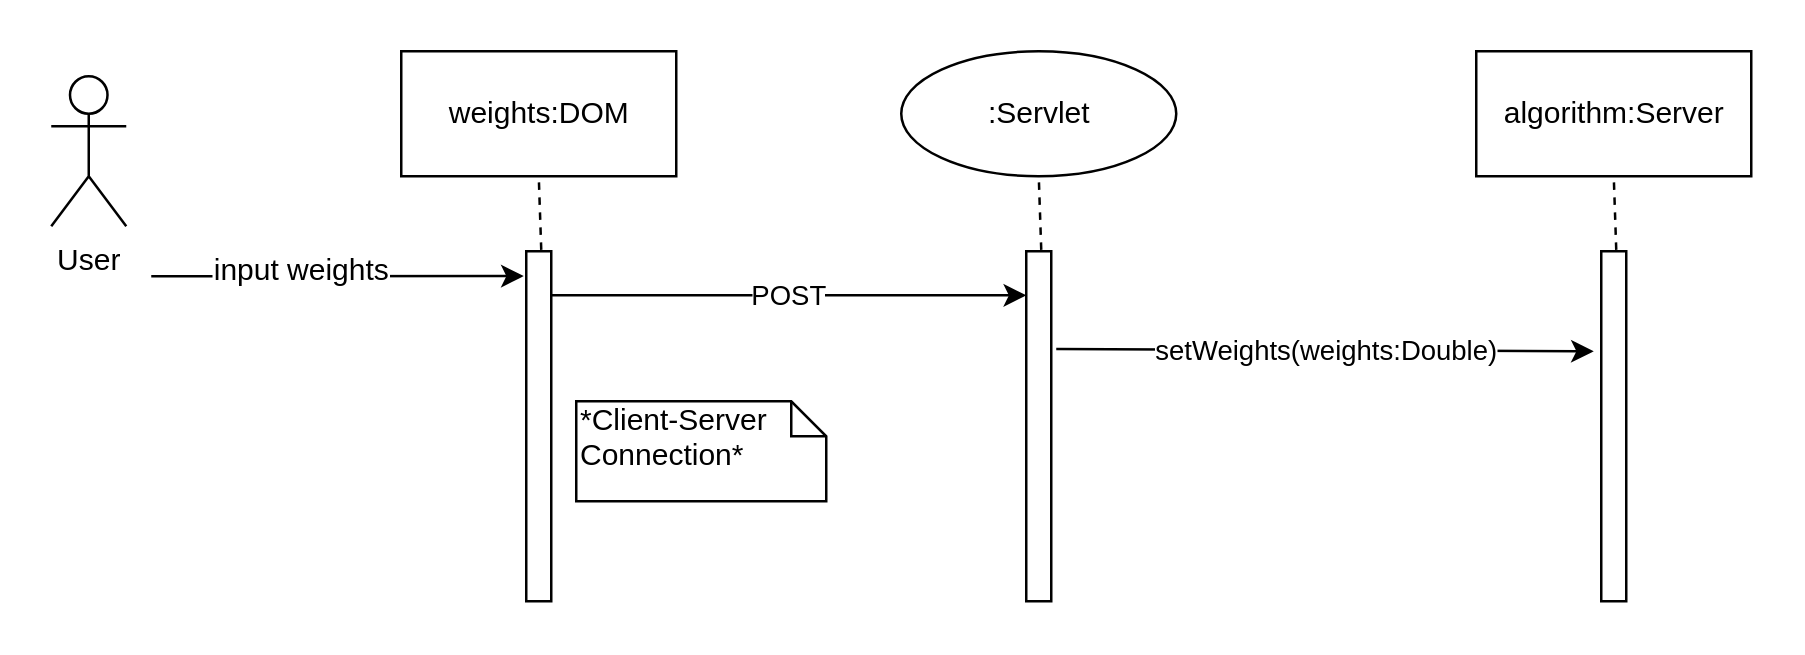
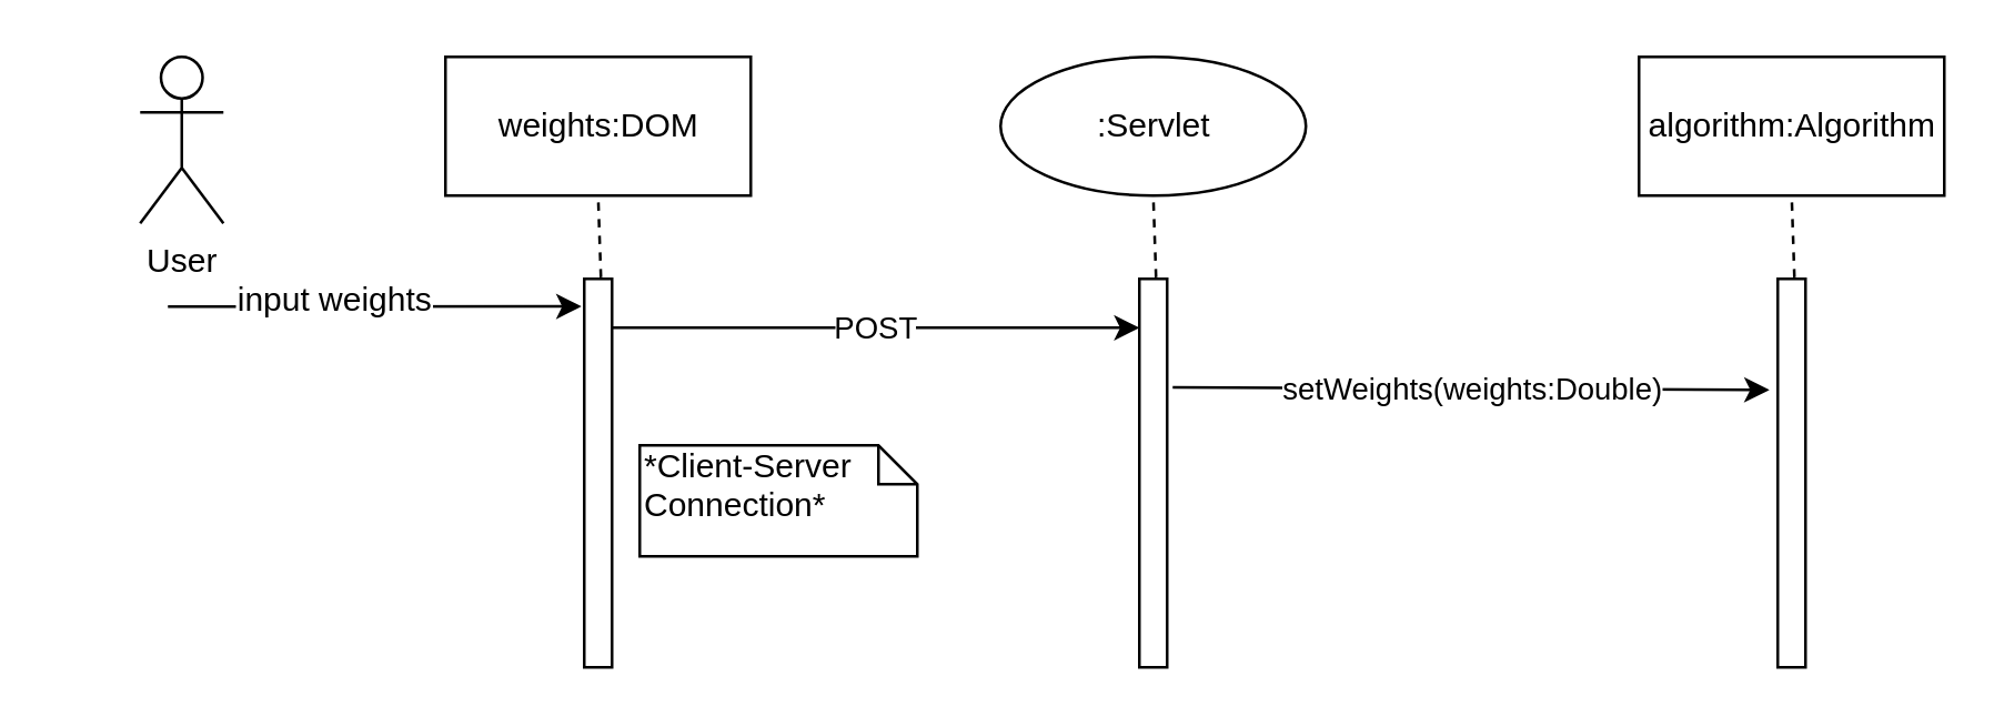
  <mxCell id="0" />
  <mxCell id="1" parent="0" />
- <mxCell id="2" value="User" style="shape=umlActor;verticalLabelPosition=bottom;labelBackgroundColor=#ffffff;verticalAlign=top;html=1;outlineConnect=0;" vertex="1" parent="1"><mxGeometry x="20" y="30" width="30" height="60" as="geometry" /></mxCell>
+ <mxCell id="2" value="User" style="shape=umlActor;verticalLabelPosition=bottom;labelBackgroundColor=#ffffff;verticalAlign=top;html=1;outlineConnect=0;" vertex="1" parent="1"><mxGeometry x="50" y="20" width="30" height="60" as="geometry" /></mxCell>
  <mxCell id="3" value="" style="endArrow=classic;html=1;entryX=-0.1;entryY=0.071;entryDx=0;entryDy=0;entryPerimeter=0;" edge="1" parent="1" target="5"><mxGeometry width="50" height="50" relative="1" as="geometry"><mxPoint x="60" y="110" as="sourcePoint" /><mxPoint x="180" y="107" as="targetPoint" /></mxGeometry></mxCell>
  <mxCell id="4" value="input weights" style="text;html=1;resizable=0;points=[];align=center;verticalAlign=middle;labelBackgroundColor=#ffffff;" vertex="1" connectable="0" parent="3"><mxGeometry x="-0.197" y="2" relative="1" as="geometry"><mxPoint as="offset" /></mxGeometry></mxCell>
  <mxCell id="5" value="" style="html=1;points=[];perimeter=orthogonalPerimeter;" vertex="1" parent="1"><mxGeometry x="210" y="100" width="10" height="140" as="geometry" /></mxCell>
  <mxCell id="6" value="weights:DOM" style="html=1;" vertex="1" parent="1"><mxGeometry x="160" y="20" width="110" height="50" as="geometry" /></mxCell>
  <mxCell id="7" value="" style="endArrow=none;dashed=1;html=1;entryX=0.5;entryY=1;entryDx=0;entryDy=0;exitX=0.6;exitY=-0.004;exitDx=0;exitDy=0;exitPerimeter=0;" edge="1" parent="1" source="5" target="6"><mxGeometry width="50" height="50" relative="1" as="geometry"><mxPoint x="10" y="280" as="sourcePoint" /><mxPoint x="60" y="230" as="targetPoint" /></mxGeometry></mxCell>
  <mxCell id="8" value="" style="html=1;points=[];perimeter=orthogonalPerimeter;" vertex="1" parent="1"><mxGeometry x="410" y="100" width="10" height="140" as="geometry" /></mxCell>
  <mxCell id="9" value=":Servlet" style="ellipse;html=1;" vertex="1" parent="1"><mxGeometry x="360" y="20" width="110" height="50" as="geometry" /></mxCell>
  <mxCell id="10" value="" style="endArrow=none;dashed=1;html=1;entryX=0.5;entryY=1;entryDx=0;entryDy=0;exitX=0.6;exitY=-0.004;exitDx=0;exitDy=0;exitPerimeter=0;" edge="1" parent="1" source="8" target="9"><mxGeometry width="50" height="50" relative="1" as="geometry"><mxPoint x="210" y="280" as="sourcePoint" /><mxPoint x="260" y="230" as="targetPoint" /></mxGeometry></mxCell>
  <mxCell id="11" value="POST" style="endArrow=classic;html=1;exitX=1;exitY=0.126;exitDx=0;exitDy=0;exitPerimeter=0;" edge="1" parent="1" source="5" target="8"><mxGeometry width="50" height="50" relative="1" as="geometry"><mxPoint x="230" y="120" as="sourcePoint" /><mxPoint x="560" y="120" as="targetPoint" /></mxGeometry></mxCell>
  <mxCell id="12" value="" style="html=1;points=[];perimeter=orthogonalPerimeter;" vertex="1" parent="1"><mxGeometry x="640" y="100" width="10" height="140" as="geometry" /></mxCell>
- <mxCell id="13" value="algorithm:Server" style="html=1;" vertex="1" parent="1"><mxGeometry x="590" y="20" width="110" height="50" as="geometry" /></mxCell>
+ <mxCell id="13" value="algorithm:Algorithm" style="html=1;" vertex="1" parent="1"><mxGeometry x="590" y="20" width="110" height="50" as="geometry" /></mxCell>
  <mxCell id="14" value="" style="endArrow=none;dashed=1;html=1;entryX=0.5;entryY=1;entryDx=0;entryDy=0;exitX=0.6;exitY=-0.004;exitDx=0;exitDy=0;exitPerimeter=0;" edge="1" parent="1" source="12" target="13"><mxGeometry width="50" height="50" relative="1" as="geometry"><mxPoint x="440" y="280" as="sourcePoint" /><mxPoint x="490" y="230" as="targetPoint" /></mxGeometry></mxCell>
  <mxCell id="15" value="setWeights(weights:Double)" style="endArrow=classic;html=1;exitX=1.2;exitY=0.279;exitDx=0;exitDy=0;exitPerimeter=0;entryX=-0.3;entryY=0.286;entryDx=0;entryDy=0;entryPerimeter=0;" edge="1" parent="1" source="8" target="12"><mxGeometry width="50" height="50" relative="1" as="geometry"><mxPoint x="440" y="140" as="sourcePoint" /><mxPoint x="580" y="140" as="targetPoint" /></mxGeometry></mxCell>
  <mxCell id="16" value="*Client-Server Connection*" style="shape=note;whiteSpace=wrap;html=1;size=14;verticalAlign=top;align=left;spacingTop=-6;" vertex="1" parent="1"><mxGeometry x="230" y="160" width="100" height="40" as="geometry" /></mxCell>
